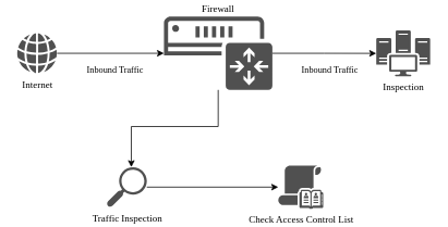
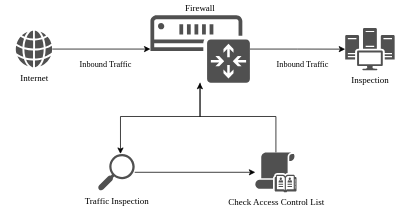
  <mxCell id="0" />
  <mxCell id="1" parent="0" />
  <mxCell id="2" style="edgeStyle=orthogonalEdgeStyle;rounded=0;orthogonalLoop=1;jettySize=auto;html=1;fontFamily=Jetbrains Mono;" edge="1" parent="1" source="5" target="10"><mxGeometry relative="1" as="geometry"><Array as="points"><mxPoint x="266" y="155" /><mxPoint x="160" y="155" /></Array></mxGeometry></mxCell>
  <mxCell id="3" style="edgeStyle=orthogonalEdgeStyle;rounded=0;orthogonalLoop=1;jettySize=auto;html=1;fontFamily=Jetbrains Mono;" edge="1" parent="1" source="5" target="13"><mxGeometry relative="1" as="geometry" /></mxCell>
  <mxCell id="4" value="Inbound Traffic" style="edgeLabel;html=1;align=center;verticalAlign=middle;resizable=0;points=[];fontFamily=Jetbrains Mono;" vertex="1" connectable="0" parent="3"><mxGeometry x="0.218" relative="1" as="geometry"><mxPoint x="-8" y="20" as="offset" /></mxGeometry></mxCell>
  <mxCell id="5" value="Firewall" style="sketch=0;pointerEvents=1;shadow=0;dashed=0;html=1;strokeColor=none;fillColor=#505050;labelPosition=center;verticalLabelPosition=top;verticalAlign=bottom;outlineConnect=0;align=center;shape=mxgraph.office.devices.ip_gateway;fontFamily=Jetbrains Mono;" vertex="1" parent="1"><mxGeometry x="200" y="20" width="132.75" height="90" as="geometry" /></mxCell>
  <mxCell id="6" style="edgeStyle=orthogonalEdgeStyle;rounded=0;orthogonalLoop=1;jettySize=auto;html=1;fontFamily=Jetbrains Mono;" edge="1" parent="1" source="8" target="5"><mxGeometry relative="1" as="geometry" /></mxCell>
  <mxCell id="7" value="Inbound Traffic" style="edgeLabel;html=1;align=center;verticalAlign=middle;resizable=0;points=[];fontFamily=Jetbrains Mono;" vertex="1" connectable="0" parent="6"><mxGeometry x="0.267" y="-1" relative="1" as="geometry"><mxPoint x="-13" y="19" as="offset" /></mxGeometry></mxCell>
  <mxCell id="8" value="Internet" style="sketch=0;pointerEvents=1;shadow=0;dashed=0;html=1;strokeColor=none;fillColor=#505050;labelPosition=center;verticalLabelPosition=bottom;verticalAlign=top;outlineConnect=0;align=center;shape=mxgraph.office.concepts.globe_internet;fontFamily=Jetbrains Mono;" vertex="1" parent="1"><mxGeometry x="20" y="40.5" width="49" height="49" as="geometry" /></mxCell>
  <mxCell id="9" value="" style="edgeStyle=orthogonalEdgeStyle;rounded=0;orthogonalLoop=1;jettySize=auto;html=1;fontFamily=Jetbrains Mono;" edge="1" parent="1" source="10" target="12"><mxGeometry relative="1" as="geometry" /></mxCell>
  <mxCell id="10" value="Traffic Inspection" style="sketch=0;pointerEvents=1;shadow=0;dashed=0;html=1;strokeColor=none;fillColor=#505050;labelPosition=center;verticalLabelPosition=bottom;verticalAlign=top;outlineConnect=0;align=center;shape=mxgraph.office.concepts.search;fontFamily=Jetbrains Mono;" vertex="1" parent="1"><mxGeometry x="130" y="205" width="49" height="49" as="geometry" /></mxCell>
+ <mxCell id="11" style="edgeStyle=orthogonalEdgeStyle;rounded=0;orthogonalLoop=1;jettySize=auto;html=1;" edge="1" parent="1" source="12" target="5"><mxGeometry relative="1" as="geometry"><Array as="points"><mxPoint x="368" y="155" /><mxPoint x="266" y="155" /></Array></mxGeometry></mxCell>
  <mxCell id="12" value="Check Access Control List" style="sketch=0;pointerEvents=1;shadow=0;dashed=0;html=1;strokeColor=none;fillColor=#505050;labelPosition=center;verticalLabelPosition=bottom;verticalAlign=top;outlineConnect=0;align=center;shape=mxgraph.office.security.address_book_policies;fontFamily=Jetbrains Mono;" vertex="1" parent="1"><mxGeometry x="340" y="203" width="55" height="53" as="geometry" /></mxCell>
  <mxCell id="13" value="Inspection" style="sketch=0;pointerEvents=1;shadow=0;dashed=0;html=1;strokeColor=none;fillColor=#505050;labelPosition=center;verticalLabelPosition=bottom;verticalAlign=top;outlineConnect=0;align=center;shape=mxgraph.office.servers.scom;fontFamily=Jetbrains Mono;" vertex="1" parent="1"><mxGeometry x="460" y="36.75" width="66" height="56.5" as="geometry" /></mxCell>
